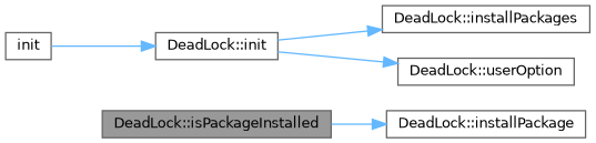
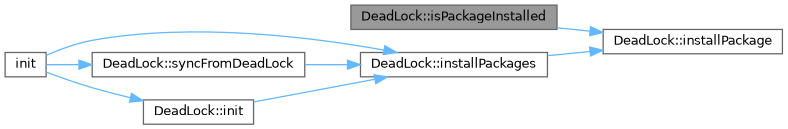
  digraph {
    rankdir=RL
    node [color=grey40 fillcolor=white fontname=Helvetica fontsize=10 shape=box style=filled]
    edge [color=steelblue1 dir=back fontname=Helvetica fontsize=10 labelfontname=Helvetica labelfontsize=10 style=solid]
    n1 [color=gray40 fillcolor=grey60 fontcolor=black height=0.2 label="DeadLock::isPackageInstalled" width=0.4]
    n2 [height=0.2 label="DeadLock::installPackage" width=0.4]
    n3 [height=0.2 label="DeadLock::installPackages" width=0.4]
    n4 [height=0.2 label=init width=0.4]
+   n5 [height=0.2 label="DeadLock::syncFromDeadLock" width=0.4]
    n6 [height=0.2 label="DeadLock::init" width=0.4]
-   n7 [height=0.2 label="DeadLock::userOption" width=0.4]
    n2 -> n1
+   n2 -> n3
+   n3 -> n4
+   n3 -> n5
    n3 -> n6
+   n5 -> n4
    n6 -> n4
-   n7 -> n6
  }
